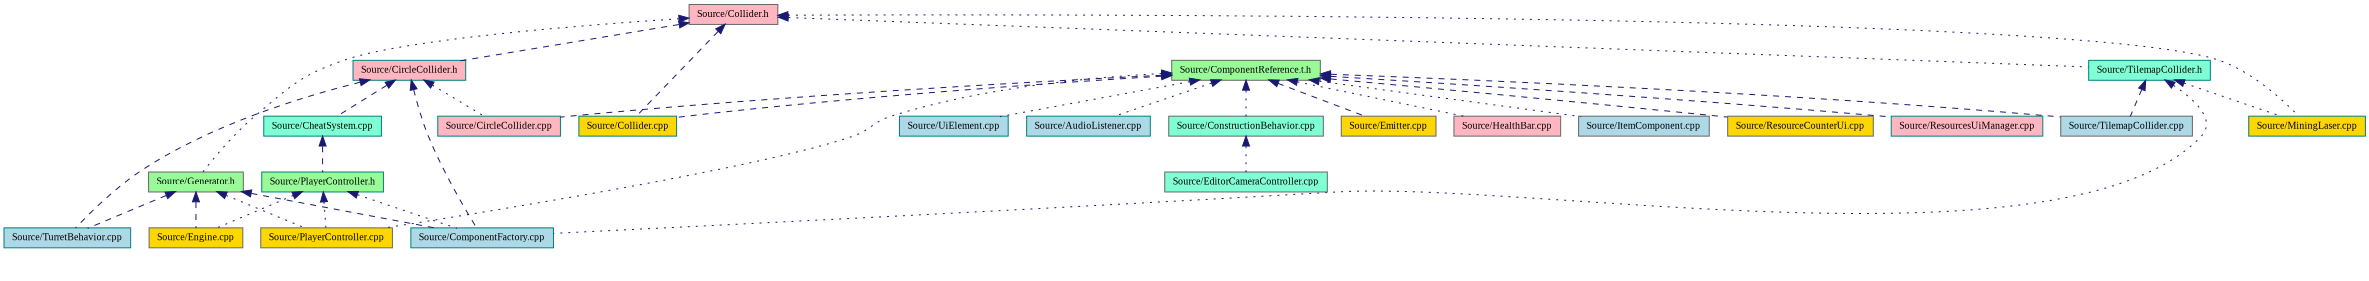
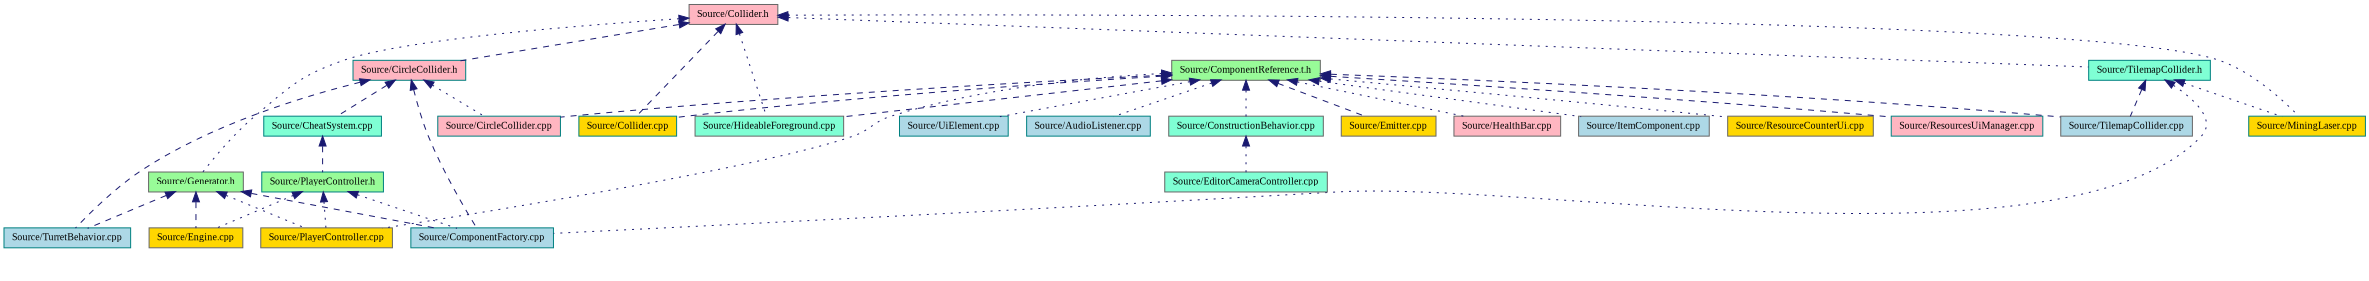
  digraph {
    fontname="Liberation Serif"
    node [color=gray40 fillcolor=gold fontname="Liberation Serif" fontsize=10 shape=record style=filled]
    edge [color=midnightblue dir=back fontname="Liberation Serif" fontsize=10 labelfontname=Helvetica labelfontsize=10 style=dotted]
    n1 [fillcolor=lightpink fontcolor=black height=0.2 label="Source/Collider.h" width=0.4]
    n2 [color=teal fillcolor=lightpink height=0.2 label="Source/CircleCollider.h" width=0.4]
    n3 [color=teal height=0.2 label="Source/Collider.cpp" width=0.4]
+   n4 [fillcolor=aquamarine height=0.2 label="Source/HideableForeground.cpp" width=0.4]
    n5 [fillcolor=palegreen height=0.2 label="Source/Generator.h" width=0.4]
    n6 [color=teal height=0.2 label="Source/MiningLaser.cpp" width=0.4]
    n7 [color=teal fillcolor=aquamarine height=0.2 label="Source/TilemapCollider.h" width=0.4]
    n8 [color=teal fillcolor=aquamarine height=0.2 label="Source/CheatSystem.cpp" width=0.4]
    n9 [color=teal fillcolor=lightpink height=0.2 label="Source/CircleCollider.cpp" width=0.4]
    n10 [color=teal fillcolor=lightblue height=0.2 label="Source/ComponentFactory.cpp" width=0.4]
    n11 [color=teal fillcolor=lightblue height=0.2 label="Source/TurretBehavior.cpp" width=0.4]
    n12 [fillcolor=palegreen height=0.2 label="Source/ComponentReference.t.h" width=0.4]
    n13 [height=0.2 label="Source/PlayerController.cpp" width=0.4]
    n14 [color=teal fillcolor=lightblue height=0.2 label="Source/AudioListener.cpp" width=0.4]
    n15 [fillcolor=aquamarine height=0.2 label="Source/ConstructionBehavior.cpp" width=0.4]
    n16 [height=0.2 label="Source/Emitter.cpp" width=0.4]
    n17 [fillcolor=lightpink height=0.2 label="Source/HealthBar.cpp" width=0.4]
    n18 [fillcolor=lightblue height=0.2 label="Source/ItemComponent.cpp" width=0.4]
    n19 [height=0.2 label="Source/ResourceCounterUi.cpp" width=0.4]
    n20 [color=teal fillcolor=lightpink height=0.2 label="Source/ResourcesUiManager.cpp" width=0.4]
    n21 [fillcolor=lightblue height=0.2 label="Source/TilemapCollider.cpp" width=0.4]
    n22 [color=teal fillcolor=lightblue height=0.2 label="Source/UiElement.cpp" width=0.4]
    n23 [height=0.2 label="Source/Engine.cpp" width=0.4]
    n24 [color=teal fillcolor=palegreen height=0.2 label="Source/PlayerController.h" width=0.4]
    n25 [fillcolor=aquamarine height=0.2 label="Source/EditorCameraController.cpp" width=0.4]
    n1 -> n2 [style=dashed]
    n1 -> n3 [style=dashed]
+   n1 -> n4
    n1 -> n5
    n1 -> n6
    n1 -> n7
    n2 -> n8 [style=dashed]
    n2 -> n9
    n2 -> n10 [style=dashed]
    n2 -> n11 [style=dashed]
    n5 -> n10 [style=dashed]
    n5 -> n11 [style=dashed]
    n5 -> n13
    n5 -> n23 [style=dashed]
    n7 -> n6
    n7 -> n10
    n7 -> n21 [style=dashed]
    n8 -> n24 [style=dashed]
    n12 -> n3 [style=dashed]
+   n12 -> n4 [style=dashed]
    n12 -> n9 [style=dashed]
    n12 -> n13
    n12 -> n14
    n12 -> n15
    n12 -> n16 [style=dashed]
    n12 -> n17
    n12 -> n18
-   n12 -> n19 [style=dashed]
+   n12 -> n19
    n12 -> n20 [style=dashed]
    n12 -> n21 [style=dashed]
    n12 -> n22
    n15 -> n25
    n24 -> n10
    n24 -> n13
    n24 -> n23
  }
